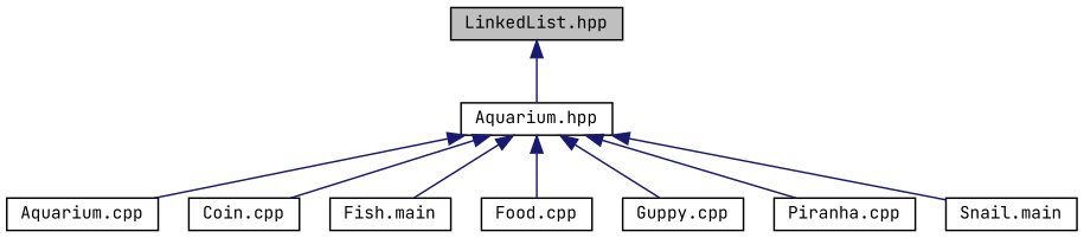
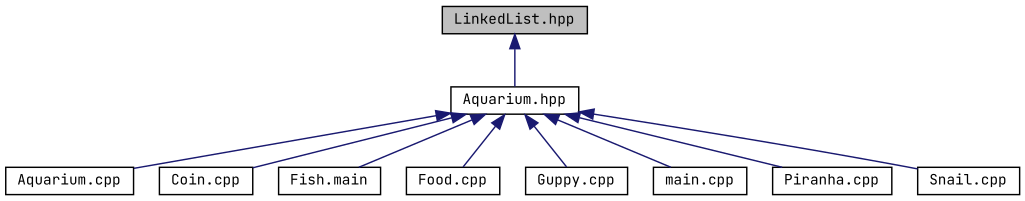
  digraph {
    fontname="JetBrains Mono"
    node [color=black fillcolor=white fontname="JetBrains Mono" fontsize=10 shape=record style=filled]
    edge [color=midnightblue dir=back fontname="JetBrains Mono" fontsize=10 labelfontname=Helvetica labelfontsize=10 style=solid]
    n1 [fillcolor=grey75 fontcolor=black height=0.2 label="LinkedList.hpp" width=0.4]
    n2 [height=0.2 label="Aquarium.hpp" width=0.4]
    n3 [height=0.2 label="Aquarium.cpp" width=0.4]
    n4 [height=0.2 label="Coin.cpp" width=0.4]
    n5 [height=0.2 label="Fish.main" width=0.4]
    n6 [height=0.2 label="Food.cpp" width=0.4]
    n7 [height=0.2 label="Guppy.cpp" width=0.4]
+   n8 [height=0.2 label="main.cpp" width=0.4]
    n9 [height=0.2 label="Piranha.cpp" width=0.4]
-   n10 [height=0.2 label="Snail.main" width=0.4]
+   n10 [height=0.2 label="Snail.cpp" width=0.4]
    n1 -> n2
    n2 -> n3
    n2 -> n4
    n2 -> n5
    n2 -> n6
    n2 -> n7
+   n2 -> n8
    n2 -> n9
    n2 -> n10
  }
